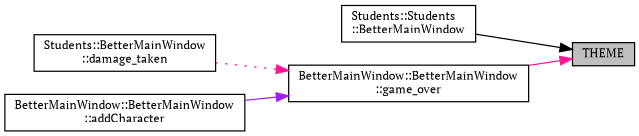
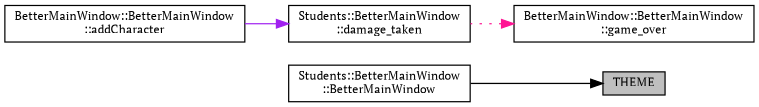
  digraph {
    fontname="PT Serif"
    rankdir=RL
    node [color=black fillcolor=white fontname="PT Serif" fontsize=10 shape=record style=filled]
    edge [color=deeppink dir=back fontname="PT Serif" fontsize=10 labelfontname=Helvetica labelfontsize=10 style=solid]
    n1 [fillcolor=grey75 fontcolor=black height=0.2 label=THEME width=0.4]
-   n2 [height=0.2 label="Students::Students\l::BetterMainWindow" width=0.4]
+   n2 [height=0.2 label="Students::BetterMainWindow\l::BetterMainWindow" width=0.4]
    n3 [height=0.2 label="BetterMainWindow::BetterMainWindow\l::game_over" width=0.4]
    n4 [height=0.2 label="Students::BetterMainWindow\l::damage_taken" width=0.4]
    n5 [height=0.2 label="BetterMainWindow::BetterMainWindow\l::addCharacter" width=0.4]
    n1 -> n2 [color=black]
-   n1 -> n3
    n3 -> n4 [style=dotted]
-   n3 -> n5 [color=purple]
+   n4 -> n5 [color=purple]
  }
